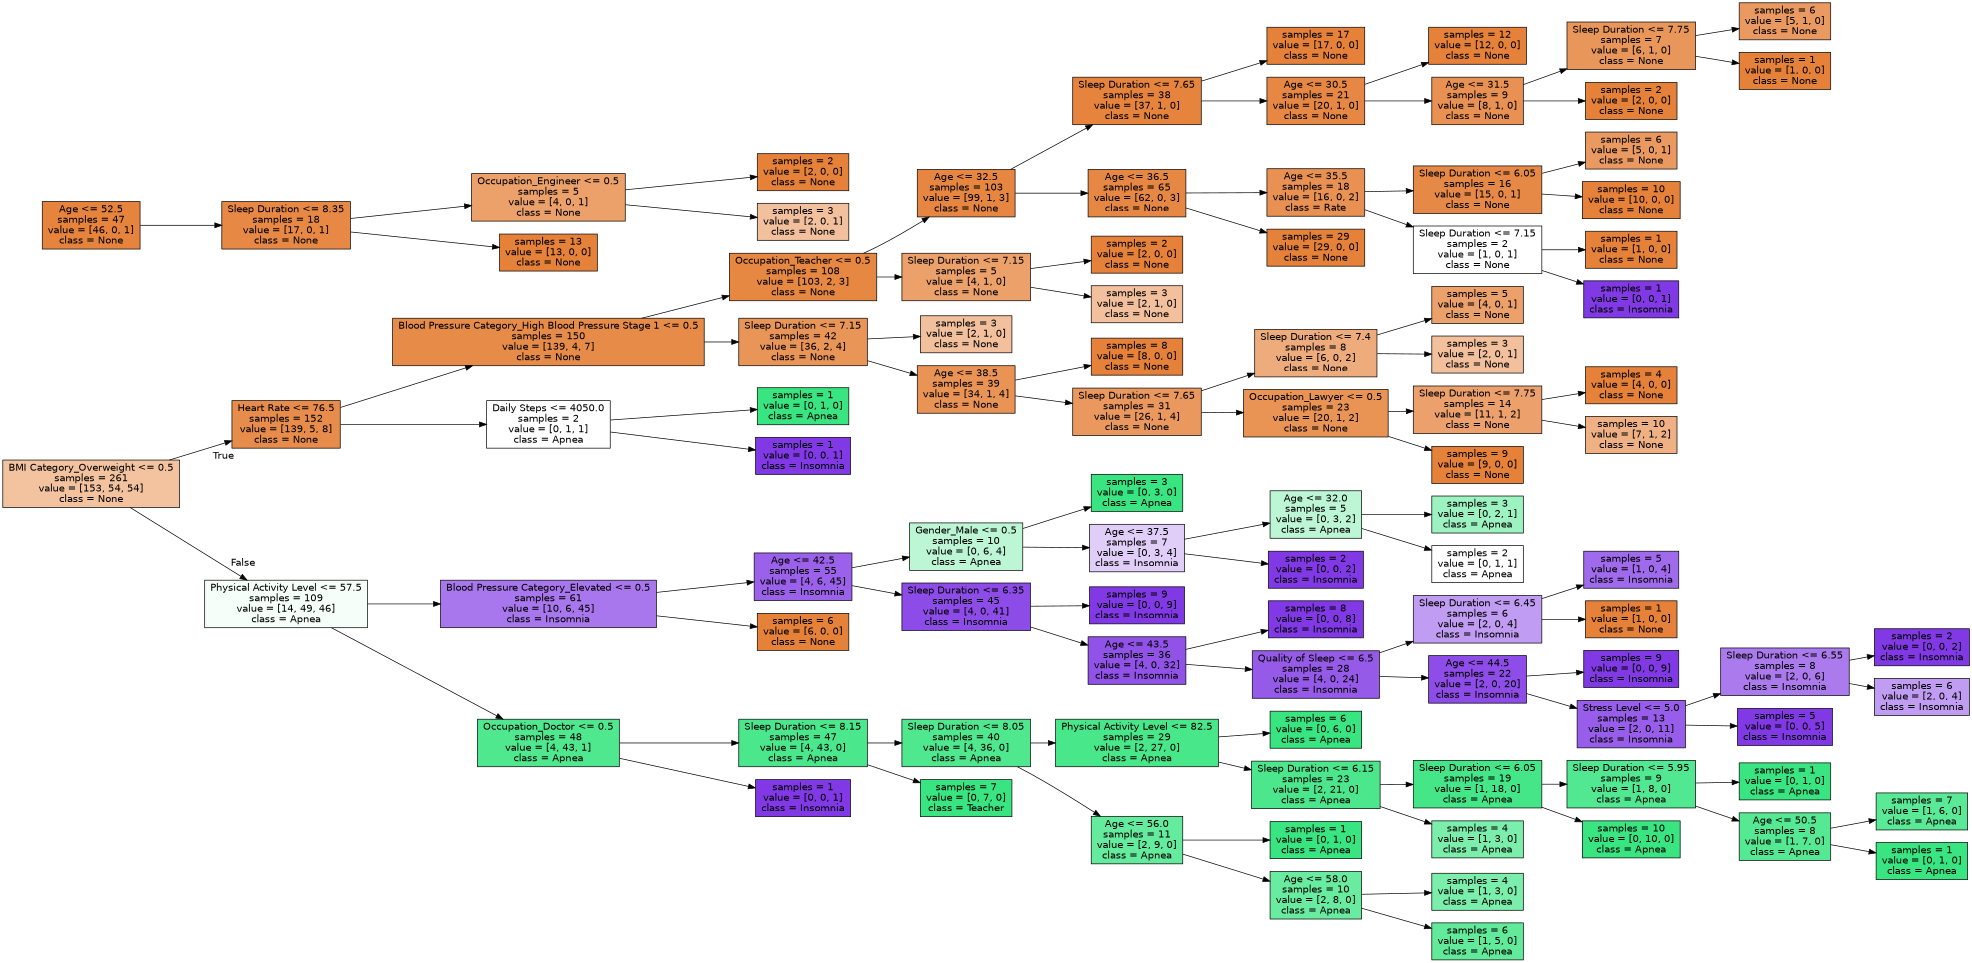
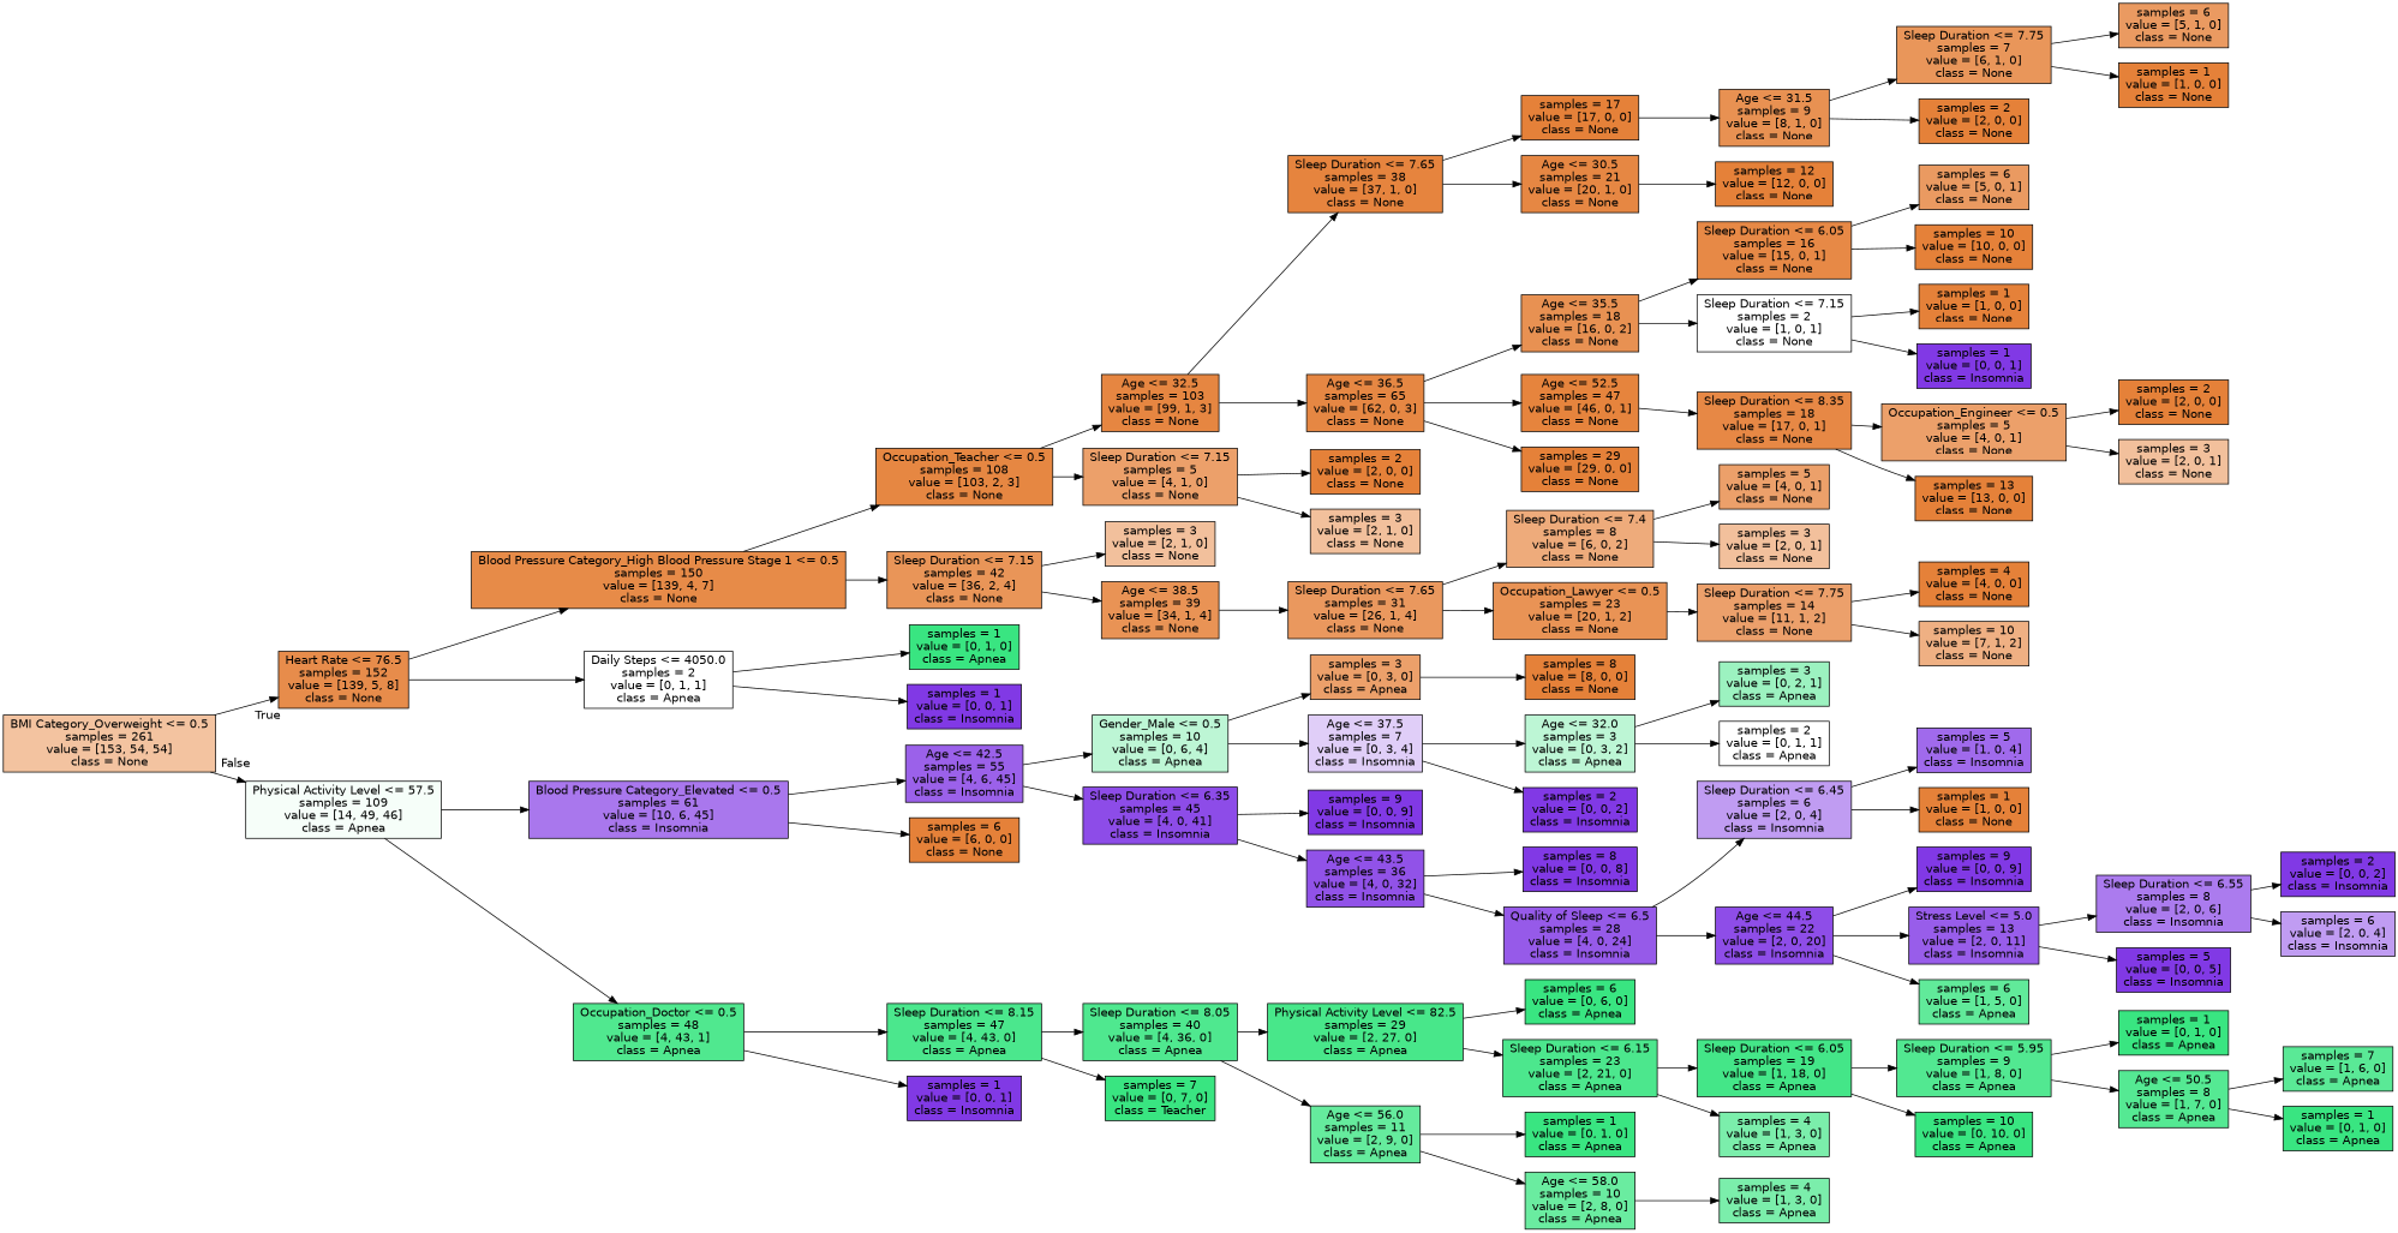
  digraph {
    rankdir=LR
    node [color=black fillcolor="#e58139" fontname=helvetica shape=box style=filled]
    edge [fontname=helvetica]
    n1 [fillcolor="#f3c3a0" label="BMI Category_Overweight <= 0.5\nsamples = 261\nvalue = [153, 54, 54]\nclass = None"]
    n2 [fillcolor="#e78c4b" label="Heart Rate <= 76.5\nsamples = 152\nvalue = [139, 5, 8]\nclass = None"]
    n3 [fillcolor="#f6fef9" label="Physical Activity Level <= 57.5\nsamples = 109\nvalue = [14, 49, 46]\nclass = Apnea"]
    n4 [fillcolor="#e78b48" label="Blood Pressure Category_High Blood Pressure Stage 1 <= 0.5\nsamples = 150\nvalue = [139, 4, 7]\nclass = None"]
    n5 [fillcolor="#ffffff" label="Daily Steps <= 4050.0\nsamples = 2\nvalue = [0, 1, 1]\nclass = Apnea"]
    n6 [fillcolor="#a977ed" label="Blood Pressure Category_Elevated <= 0.5\nsamples = 61\nvalue = [10, 6, 45]\nclass = Insomnia"]
    n7 [fillcolor="#50e88f" label="Occupation_Doctor <= 0.5\nsamples = 48\nvalue = [4, 43, 1]\nclass = Apnea"]
    n8 [fillcolor="#e68742" label="Occupation_Teacher <= 0.5\nsamples = 108\nvalue = [103, 2, 3]\nclass = None"]
    n9 [fillcolor="#e99558" label="Sleep Duration <= 7.15\nsamples = 42\nvalue = [36, 2, 4]\nclass = None"]
    n10 [fillcolor="#39e581" label="samples = 1\nvalue = [0, 1, 0]\nclass = Apnea"]
    n11 [fillcolor="#8139e5" label="samples = 1\nvalue = [0, 0, 1]\nclass = Insomnia"]
    n12 [fillcolor="#e68641" label="Age <= 32.5\nsamples = 103\nvalue = [99, 1, 3]\nclass = None"]
    n13 [fillcolor="#eca06a" label="Sleep Duration <= 7.15\nsamples = 5\nvalue = [4, 1, 0]\nclass = None"]
    n14 [fillcolor="#f2c09c" label="samples = 3\nvalue = [2, 1, 0]\nclass = None"]
    n15 [fillcolor="#e99355" label="Age <= 38.5\nsamples = 39\nvalue = [34, 1, 4]\nclass = None"]
    n16 [fillcolor="#e6843e" label="Sleep Duration <= 7.65\nsamples = 38\nvalue = [37, 1, 0]\nclass = None"]
    n17 [fillcolor="#e68743" label="Age <= 36.5\nsamples = 65\nvalue = [62, 0, 3]\nclass = None"]
    n18 [label="samples = 2\nvalue = [2, 0, 0]\nclass = None"]
    n19 [fillcolor="#f2c09c" label="samples = 3\nvalue = [2, 1, 0]\nclass = None"]
    n20 [label="samples = 17\nvalue = [17, 0, 0]\nclass = None"]
    n21 [fillcolor="#e68743" label="Age <= 30.5\nsamples = 21\nvalue = [20, 1, 0]\nclass = None"]
-   n22 [fillcolor="#e89152" label="Age <= 35.5\nsamples = 18\nvalue = [16, 0, 2]\nclass = Rate"]
+   n22 [fillcolor="#e89152" label="Age <= 35.5\nsamples = 18\nvalue = [16, 0, 2]\nclass = None"]
    n23 [fillcolor="#e6843d" label="Age <= 52.5\nsamples = 47\nvalue = [46, 0, 1]\nclass = None"]
    n24 [label="samples = 29\nvalue = [29, 0, 0]\nclass = None"]
    n25 [label="samples = 12\nvalue = [12, 0, 0]\nclass = None"]
    n26 [fillcolor="#e89152" label="Age <= 31.5\nsamples = 9\nvalue = [8, 1, 0]\nclass = None"]
    n27 [fillcolor="#e9965a" label="Sleep Duration <= 7.75\nsamples = 7\nvalue = [6, 1, 0]\nclass = None"]
    n28 [label="samples = 2\nvalue = [2, 0, 0]\nclass = None"]
    n29 [fillcolor="#ea9a61" label="samples = 6\nvalue = [5, 1, 0]\nclass = None"]
    n30 [label="samples = 1\nvalue = [1, 0, 0]\nclass = None"]
    n31 [fillcolor="#e78946" label="Sleep Duration <= 6.05\nsamples = 16\nvalue = [15, 0, 1]\nclass = None"]
    n32 [fillcolor="#ffffff" label="Sleep Duration <= 7.15\nsamples = 2\nvalue = [1, 0, 1]\nclass = None"]
    n33 [fillcolor="#e78845" label="Sleep Duration <= 8.35\nsamples = 18\nvalue = [17, 0, 1]\nclass = None"]
    n34 [fillcolor="#ea9a61" label="samples = 6\nvalue = [5, 0, 1]\nclass = None"]
    n35 [label="samples = 10\nvalue = [10, 0, 0]\nclass = None"]
    n36 [label="samples = 1\nvalue = [1, 0, 0]\nclass = None"]
    n37 [fillcolor="#8139e5" label="samples = 1\nvalue = [0, 0, 1]\nclass = Insomnia"]
    n38 [fillcolor="#eca06a" label="Occupation_Engineer <= 0.5\nsamples = 5\nvalue = [4, 0, 1]\nclass = None"]
    n39 [label="samples = 13\nvalue = [13, 0, 0]\nclass = None"]
    n40 [label="samples = 2\nvalue = [2, 0, 0]\nclass = None"]
    n41 [fillcolor="#f2c09c" label="samples = 3\nvalue = [2, 0, 1]\nclass = None"]
    n42 [label="samples = 8\nvalue = [8, 0, 0]\nclass = None"]
    n43 [fillcolor="#ea985e" label="Sleep Duration <= 7.65\nsamples = 31\nvalue = [26, 1, 4]\nclass = None"]
    n44 [fillcolor="#eeab7b" label="Sleep Duration <= 7.4\nsamples = 8\nvalue = [6, 0, 2]\nclass = None"]
    n45 [fillcolor="#e99355" label="Occupation_Lawyer <= 0.5\nsamples = 23\nvalue = [20, 1, 2]\nclass = None"]
    n46 [fillcolor="#eca06a" label="samples = 5\nvalue = [4, 0, 1]\nclass = None"]
    n47 [fillcolor="#f2c09c" label="samples = 3\nvalue = [2, 0, 1]\nclass = None"]
    n48 [fillcolor="#eca06b" label="Sleep Duration <= 7.75\nsamples = 14\nvalue = [11, 1, 2]\nclass = None"]
-   n49 [label="samples = 9\nvalue = [9, 0, 0]\nclass = None"]
    n50 [label="samples = 4\nvalue = [4, 0, 0]\nclass = None"]
    n51 [fillcolor="#efb083" label="samples = 10\nvalue = [7, 1, 2]\nclass = None"]
    n52 [fillcolor="#9b61ea" label="Age <= 42.5\nsamples = 55\nvalue = [4, 6, 45]\nclass = Insomnia"]
    n53 [label="samples = 6\nvalue = [6, 0, 0]\nclass = None"]
    n54 [fillcolor="#4be78d" label="Sleep Duration <= 8.15\nsamples = 47\nvalue = [4, 43, 0]\nclass = Apnea"]
    n55 [fillcolor="#8139e5" label="samples = 1\nvalue = [0, 0, 1]\nclass = Insomnia"]
    n56 [fillcolor="#bdf6d5" label="Gender_Male <= 0.5\nsamples = 10\nvalue = [0, 6, 4]\nclass = Apnea"]
    n57 [fillcolor="#8d4ce8" label="Sleep Duration <= 6.35\nsamples = 45\nvalue = [4, 0, 41]\nclass = Insomnia"]
-   n58 [fillcolor="#39e581" label="samples = 3\nvalue = [0, 3, 0]\nclass = Apnea"]
+   n58 [fillcolor="#eca06a" label="samples = 3\nvalue = [0, 3, 0]\nclass = Apnea"]
    n59 [fillcolor="#e0cef8" label="Age <= 37.5\nsamples = 7\nvalue = [0, 3, 4]\nclass = Insomnia"]
    n60 [fillcolor="#8139e5" label="samples = 9\nvalue = [0, 0, 9]\nclass = Insomnia"]
    n61 [fillcolor="#9152e8" label="Age <= 43.5\nsamples = 36\nvalue = [4, 0, 32]\nclass = Insomnia"]
-   n62 [fillcolor="#bdf6d5" label="Age <= 32.0\nsamples = 5\nvalue = [0, 3, 2]\nclass = Apnea"]
+   n62 [fillcolor="#bdf6d5" label="Age <= 32.0\nsamples = 3\nvalue = [0, 3, 2]\nclass = Apnea"]
    n63 [fillcolor="#8139e5" label="samples = 2\nvalue = [0, 0, 2]\nclass = Insomnia"]
    n64 [fillcolor="#9cf2c0" label="samples = 3\nvalue = [0, 2, 1]\nclass = Apnea"]
    n65 [fillcolor="#ffffff" label="samples = 2\nvalue = [0, 1, 1]\nclass = Apnea"]
    n66 [fillcolor="#8139e5" label="samples = 8\nvalue = [0, 0, 8]\nclass = Insomnia"]
    n67 [fillcolor="#965ae9" label="Quality of Sleep <= 6.5\nsamples = 28\nvalue = [4, 0, 24]\nclass = Insomnia"]
    n68 [fillcolor="#c09cf2" label="Sleep Duration <= 6.45\nsamples = 6\nvalue = [2, 0, 4]\nclass = Insomnia"]
    n69 [fillcolor="#8e4de8" label="Age <= 44.5\nsamples = 22\nvalue = [2, 0, 20]\nclass = Insomnia"]
    n70 [fillcolor="#a06aec" label="samples = 5\nvalue = [1, 0, 4]\nclass = Insomnia"]
    n71 [label="samples = 1\nvalue = [1, 0, 0]\nclass = None"]
    n72 [fillcolor="#8139e5" label="samples = 9\nvalue = [0, 0, 9]\nclass = Insomnia"]
    n73 [fillcolor="#985dea" label="Stress Level <= 5.0\nsamples = 13\nvalue = [2, 0, 11]\nclass = Insomnia"]
    n74 [fillcolor="#ab7bee" label="Sleep Duration <= 6.55\nsamples = 8\nvalue = [2, 0, 6]\nclass = Insomnia"]
    n75 [fillcolor="#8139e5" label="samples = 5\nvalue = [0, 0, 5]\nclass = Insomnia"]
    n76 [fillcolor="#8139e5" label="samples = 2\nvalue = [0, 0, 2]\nclass = Insomnia"]
    n77 [fillcolor="#c09cf2" label="samples = 6\nvalue = [2, 0, 4]\nclass = Insomnia"]
    n78 [fillcolor="#4fe88f" label="Sleep Duration <= 8.05\nsamples = 40\nvalue = [4, 36, 0]\nclass = Apnea"]
    n79 [fillcolor="#39e581" label="samples = 7\nvalue = [0, 7, 0]\nclass = Teacher"]
    n80 [fillcolor="#48e78a" label="Physical Activity Level <= 82.5\nsamples = 29\nvalue = [2, 27, 0]\nclass = Apnea"]
    n81 [fillcolor="#65eb9d" label="Age <= 56.0\nsamples = 11\nvalue = [2, 9, 0]\nclass = Apnea"]
    n82 [fillcolor="#39e581" label="samples = 6\nvalue = [0, 6, 0]\nclass = Apnea"]
    n83 [fillcolor="#4ce78d" label="Sleep Duration <= 6.15\nsamples = 23\nvalue = [2, 21, 0]\nclass = Apnea"]
    n84 [fillcolor="#39e581" label="samples = 1\nvalue = [0, 1, 0]\nclass = Apnea"]
    n85 [fillcolor="#6aeca0" label="Age <= 58.0\nsamples = 10\nvalue = [2, 8, 0]\nclass = Apnea"]
    n86 [fillcolor="#44e688" label="Sleep Duration <= 6.05\nsamples = 19\nvalue = [1, 18, 0]\nclass = Apnea"]
    n87 [fillcolor="#7beeab" label="samples = 4\nvalue = [1, 3, 0]\nclass = Apnea"]
    n88 [fillcolor="#52e891" label="Sleep Duration <= 5.95\nsamples = 9\nvalue = [1, 8, 0]\nclass = Apnea"]
    n89 [fillcolor="#39e581" label="samples = 10\nvalue = [0, 10, 0]\nclass = Apnea"]
    n90 [fillcolor="#39e581" label="samples = 1\nvalue = [0, 1, 0]\nclass = Apnea"]
    n91 [fillcolor="#55e993" label="Age <= 50.5\nsamples = 8\nvalue = [1, 7, 0]\nclass = Apnea"]
    n92 [fillcolor="#5ae996" label="samples = 7\nvalue = [1, 6, 0]\nclass = Apnea"]
    n93 [fillcolor="#39e581" label="samples = 1\nvalue = [0, 1, 0]\nclass = Apnea"]
    n94 [fillcolor="#7beeab" label="samples = 4\nvalue = [1, 3, 0]\nclass = Apnea"]
    n95 [fillcolor="#61ea9a" label="samples = 6\nvalue = [1, 5, 0]\nclass = Apnea"]
    n1 -> n2 [headlabel=True labelangle=45 labeldistance=2.5]
    n1 -> n3 [headlabel=False labelangle=-45 labeldistance=2.5]
    n2 -> n4
    n2 -> n5
    n3 -> n6
    n3 -> n7
    n4 -> n8
    n4 -> n9
    n5 -> n10
    n5 -> n11
    n6 -> n52
    n6 -> n53
    n7 -> n54
    n7 -> n55
    n8 -> n12
    n8 -> n13
    n9 -> n14
    n9 -> n15
    n12 -> n16
    n12 -> n17
    n13 -> n18
    n13 -> n19
-   n15 -> n42
+   n58 -> n42
    n15 -> n43
    n16 -> n20
    n16 -> n21
    n17 -> n22
+   n17 -> n23
    n17 -> n24
    n21 -> n25
-   n21 -> n26
+   n20 -> n26
    n22 -> n31
    n22 -> n32
    n23 -> n33
    n26 -> n27
    n26 -> n28
    n27 -> n29
    n27 -> n30
    n31 -> n34
    n31 -> n35
    n32 -> n36
    n32 -> n37
    n33 -> n38
    n33 -> n39
    n38 -> n40
    n38 -> n41
    n43 -> n44
    n43 -> n45
    n44 -> n46
    n44 -> n47
    n45 -> n48
-   n45 -> n49
    n48 -> n50
    n48 -> n51
    n52 -> n56
    n52 -> n57
    n54 -> n78
    n54 -> n79
    n56 -> n58
    n56 -> n59
    n57 -> n60
    n57 -> n61
    n59 -> n62
    n59 -> n63
    n61 -> n66
    n61 -> n67
    n62 -> n64
    n62 -> n65
    n67 -> n68
    n67 -> n69
    n68 -> n70
    n68 -> n71
    n69 -> n72
    n69 -> n73
    n73 -> n74
    n73 -> n75
    n74 -> n76
    n74 -> n77
    n78 -> n80
    n78 -> n81
    n80 -> n82
    n80 -> n83
    n81 -> n84
    n81 -> n85
    n83 -> n86
    n83 -> n87
    n85 -> n94
-   n85 -> n95
+   n69 -> n95
    n86 -> n88
    n86 -> n89
    n88 -> n90
    n88 -> n91
    n91 -> n92
    n91 -> n93
  }
